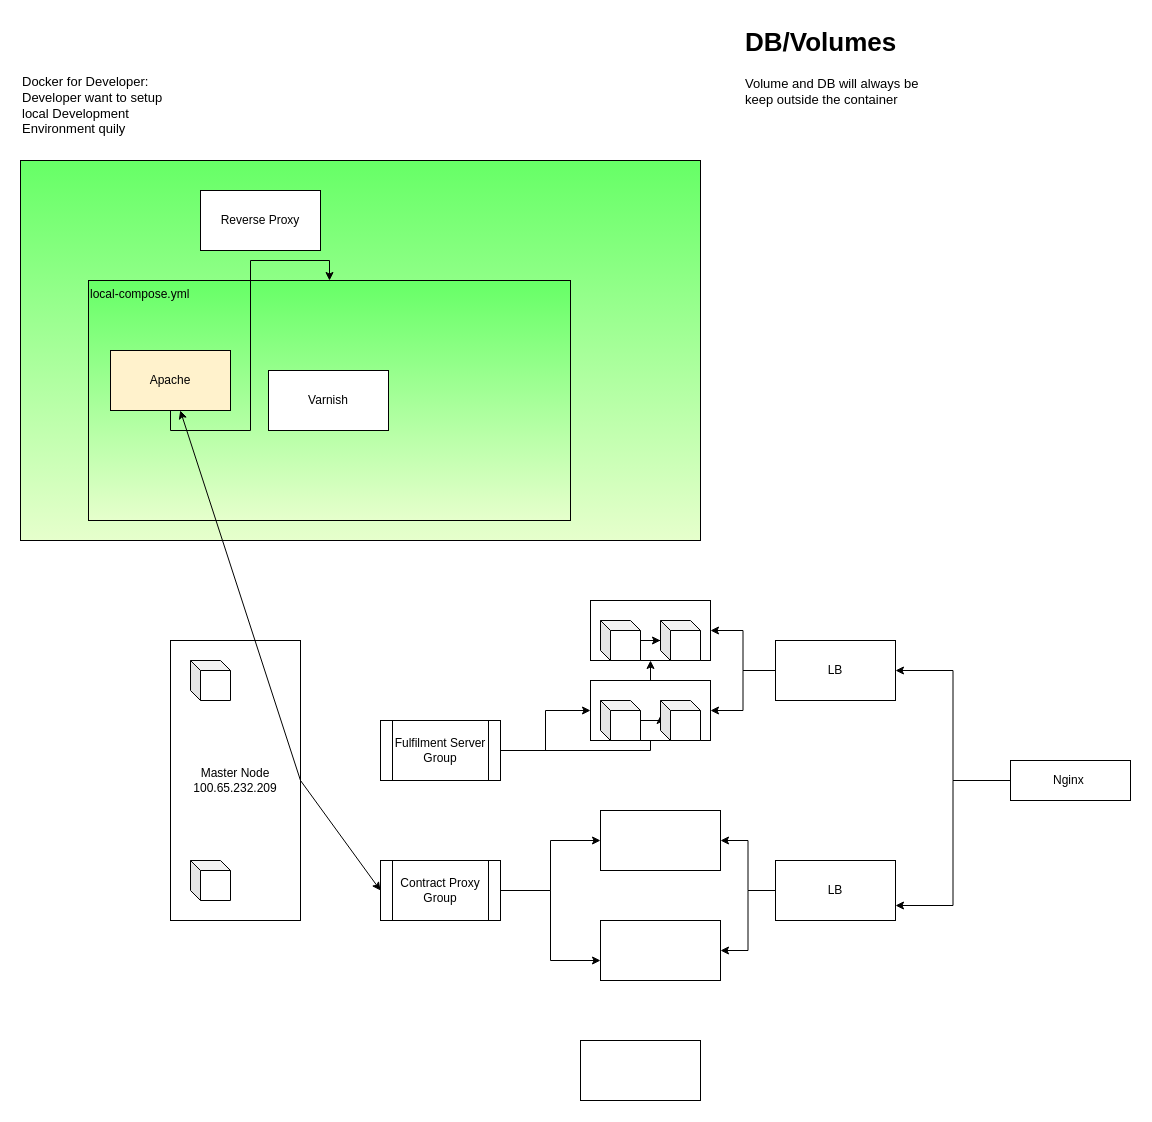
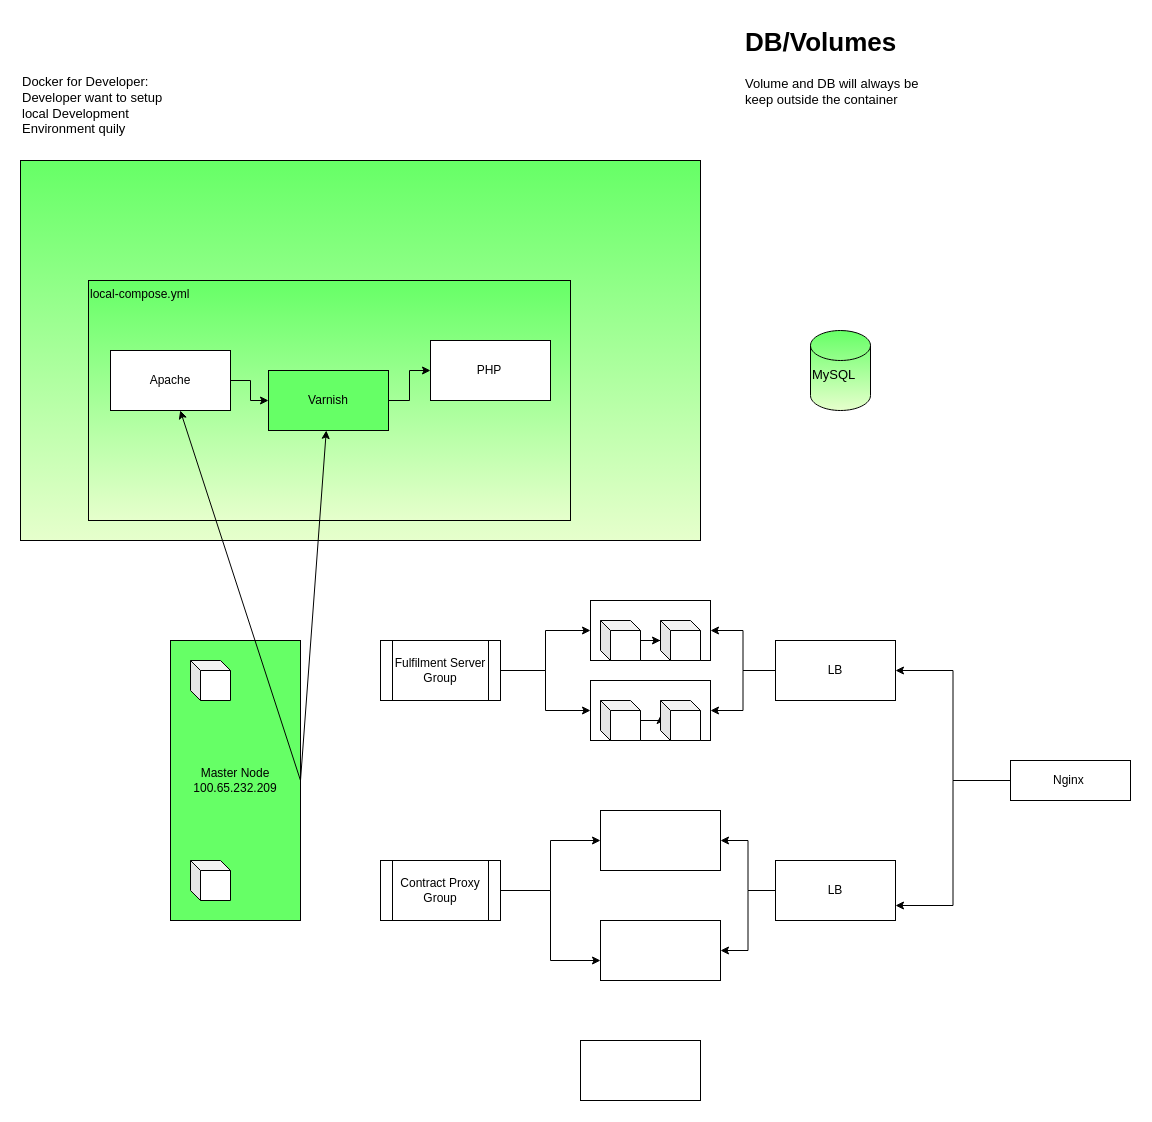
  <mxCell id="0" />
  <mxCell id="1" parent="0" />
  <mxCell id="2" value="" style="rounded=0;whiteSpace=wrap;html=1;fontSize=13;fillColor=#66FF66;gradientColor=#E6FFCC;align=left;verticalAlign=top;" parent="1" vertex="1"><mxGeometry x="20" y="160" width="680" height="380" as="geometry" /></mxCell>
  <mxCell id="3" value="local-compose.yml" style="rounded=0;whiteSpace=wrap;html=1;gradientColor=#E6FFCC;fillColor=#66FF66;verticalAlign=top;align=left;" parent="1" vertex="1"><mxGeometry x="88" y="280" width="482" height="240" as="geometry" /></mxCell>
- <mxCell id="5" value="" style="edgeStyle=orthogonalEdgeStyle;rounded=0;orthogonalLoop=1;jettySize=auto;html=1;fontSize=13;" parent="1" source="6" target="3" edge="1"><mxGeometry relative="1" as="geometry" /></mxCell>
- <mxCell id="6" value="Apache" style="rounded=0;whiteSpace=wrap;html=1;fillColor=#fff2cc;" parent="1" vertex="1"><mxGeometry x="110" y="350" width="120" height="60" as="geometry" /></mxCell>
+ <mxCell id="4" value="" style="edgeStyle=orthogonalEdgeStyle;rounded=0;orthogonalLoop=1;jettySize=auto;html=1;" parent="1" source="10" target="7" edge="1"><mxGeometry relative="1" as="geometry" /></mxCell>
+ <mxCell id="5" value="" style="edgeStyle=orthogonalEdgeStyle;rounded=0;orthogonalLoop=1;jettySize=auto;html=1;fontSize=13;" parent="1" source="6" target="10" edge="1"><mxGeometry relative="1" as="geometry" /></mxCell>
+ <mxCell id="6" value="Apache" style="rounded=0;whiteSpace=wrap;html=1;" parent="1" vertex="1"><mxGeometry x="110" y="350" width="120" height="60" as="geometry" /></mxCell>
+ <mxCell id="7" value="PHP&lt;span style=&quot;white-space: pre&quot;&gt;&#09;&lt;/span&gt;" style="rounded=0;whiteSpace=wrap;html=1;" parent="1" vertex="1"><mxGeometry x="430" y="340" width="120" height="60" as="geometry" /></mxCell>
  <mxCell id="8" value="Docker for Developer: Developer want to setup local Development Environment quily" style="text;html=1;strokeColor=none;fillColor=none;align=left;verticalAlign=middle;whiteSpace=wrap;rounded=0;fontSize=13;" parent="1" vertex="1"><mxGeometry x="20" y="70" width="170" height="70" as="geometry" /></mxCell>
- <mxCell id="9" value="Reverse Proxy" style="rounded=0;whiteSpace=wrap;html=1;" parent="1" vertex="1"><mxGeometry x="200" y="190" width="120" height="60" as="geometry" /></mxCell>
- <mxCell id="10" value="Varnish" style="rounded=0;whiteSpace=wrap;html=1;" parent="1" vertex="1"><mxGeometry x="268" y="370" width="120" height="60" as="geometry" /></mxCell>
+ <mxCell id="10" value="Varnish" style="rounded=0;whiteSpace=wrap;html=1;fillColor=#66ff66;" parent="1" vertex="1"><mxGeometry x="268" y="370" width="120" height="60" as="geometry" /></mxCell>
+ <mxCell id="11" value="MySQL" style="shape=cylinder3;whiteSpace=wrap;html=1;boundedLbl=1;backgroundOutline=1;size=15;fontSize=13;fillColor=#66FF66;gradientColor=#E6FFCC;align=left;verticalAlign=top;" parent="1" vertex="1"><mxGeometry x="810" y="330" width="60" height="80" as="geometry" /></mxCell>
  <mxCell id="12" value="&lt;h1&gt;DB/Volumes&lt;/h1&gt;&lt;p&gt;Volume and DB will always be keep outside the container&lt;/p&gt;" style="text;html=1;strokeColor=none;fillColor=none;spacing=5;spacingTop=-20;whiteSpace=wrap;overflow=hidden;rounded=0;fontSize=13;align=left;verticalAlign=top;" parent="1" vertex="1"><mxGeometry x="740" y="20" width="190" height="120" as="geometry" /></mxCell>
  <mxCell id="13" style="edgeStyle=orthogonalEdgeStyle;rounded=0;orthogonalLoop=1;jettySize=auto;html=1;exitX=0.5;exitY=1;exitDx=0;exitDy=0;fontSize=13;" parent="1" source="8" target="8" edge="1"><mxGeometry relative="1" as="geometry" /></mxCell>
- <mxCell id="14" value="Master Node&lt;br&gt;100.65.232.209" style="rounded=0;whiteSpace=wrap;html=1;" parent="1" vertex="1"><mxGeometry x="170" y="640" width="130" height="280" as="geometry" /></mxCell>
+ <mxCell id="14" value="Master Node&lt;br&gt;100.65.232.209" style="rounded=0;whiteSpace=wrap;html=1;fillColor=#66ff66;" parent="1" vertex="1"><mxGeometry x="170" y="640" width="130" height="280" as="geometry" /></mxCell>
  <mxCell id="15" value="" style="edgeStyle=orthogonalEdgeStyle;rounded=0;orthogonalLoop=1;jettySize=auto;html=1;" parent="1" source="16" target="23" edge="1"><mxGeometry relative="1" as="geometry" /></mxCell>
  <mxCell id="16" value="Contract Proxy Group" style="shape=process;whiteSpace=wrap;html=1;backgroundOutline=1;" parent="1" vertex="1"><mxGeometry x="380" y="860" width="120" height="60" as="geometry" /></mxCell>
  <mxCell id="17" value="" style="edgeStyle=orthogonalEdgeStyle;rounded=0;orthogonalLoop=1;jettySize=auto;html=1;" parent="1" source="18" target="21" edge="1"><mxGeometry relative="1" as="geometry" /></mxCell>
- <mxCell id="18" value="Fulfilment Server Group" style="shape=process;whiteSpace=wrap;html=1;backgroundOutline=1;" parent="1" vertex="1"><mxGeometry x="380" y="720" width="120" height="60" as="geometry" /></mxCell>
+ <mxCell id="18" value="Fulfilment Server Group" style="shape=process;whiteSpace=wrap;html=1;backgroundOutline=1;" parent="1" vertex="1"><mxGeometry x="380" y="640" width="120" height="60" as="geometry" /></mxCell>
  <mxCell id="19" value="" style="edgeStyle=orthogonalEdgeStyle;rounded=0;orthogonalLoop=1;jettySize=auto;html=1;" parent="1" edge="1"><mxGeometry relative="1" as="geometry"><mxPoint x="500" y="930" as="sourcePoint" /><Array as="points"><mxPoint x="640" y="930" /></Array></mxGeometry></mxCell>
  <mxCell id="20" value="" style="edgeStyle=orthogonalEdgeStyle;rounded=0;orthogonalLoop=1;jettySize=auto;html=1;" parent="1" source="18" target="33" edge="1"><mxGeometry relative="1" as="geometry" /></mxCell>
  <mxCell id="21" value="" style="whiteSpace=wrap;html=1;" parent="1" vertex="1"><mxGeometry x="590" y="600" width="120" height="60" as="geometry" /></mxCell>
  <mxCell id="22" value="" style="edgeStyle=orthogonalEdgeStyle;rounded=0;orthogonalLoop=1;jettySize=auto;html=1;exitX=1;exitY=0.5;exitDx=0;exitDy=0;" parent="1" source="16" target="34" edge="1"><mxGeometry relative="1" as="geometry"><Array as="points"><mxPoint x="550" y="890" /><mxPoint x="550" y="960" /></Array></mxGeometry></mxCell>
  <mxCell id="23" value="" style="whiteSpace=wrap;html=1;" parent="1" vertex="1"><mxGeometry x="600" y="810" width="120" height="60" as="geometry" /></mxCell>
  <mxCell id="24" value="" style="whiteSpace=wrap;html=1;" parent="1" vertex="1"><mxGeometry x="580" y="1040" width="120" height="60" as="geometry" /></mxCell>
- <mxCell id="25" value="" style="endArrow=classic;html=1;rounded=0;entryX=0;entryY=0.5;entryDx=0;entryDy=0;exitX=1;exitY=0.5;exitDx=0;exitDy=0;" parent="1" source="14" target="16" edge="1"><mxGeometry width="50" height="50" relative="1" as="geometry"><mxPoint x="300" y="800" as="sourcePoint" /><mxPoint x="350" y="750" as="targetPoint" /></mxGeometry></mxCell>
+ <mxCell id="25" value="" style="endArrow=classic;html=1;rounded=0;exitX=1;exitY=0.5;exitDx=0;exitDy=0;" parent="1" source="14" target="10" edge="1"><mxGeometry width="50" height="50" relative="1" as="geometry"><mxPoint x="300" y="800" as="sourcePoint" /><mxPoint x="350" y="750" as="targetPoint" /></mxGeometry></mxCell>
  <mxCell id="26" value="" style="endArrow=classic;html=1;rounded=0;exitX=1;exitY=0.5;exitDx=0;exitDy=0;" parent="1" source="14" target="6" edge="1"><mxGeometry width="50" height="50" relative="1" as="geometry"><mxPoint x="560" y="770" as="sourcePoint" /><mxPoint x="610" y="720" as="targetPoint" /></mxGeometry></mxCell>
  <mxCell id="27" style="edgeStyle=orthogonalEdgeStyle;rounded=0;orthogonalLoop=1;jettySize=auto;html=1;entryX=1;entryY=0.75;entryDx=0;entryDy=0;" parent="1" source="29" target="37" edge="1"><mxGeometry relative="1" as="geometry" /></mxCell>
  <mxCell id="28" style="edgeStyle=orthogonalEdgeStyle;rounded=0;orthogonalLoop=1;jettySize=auto;html=1;entryX=1;entryY=0.5;entryDx=0;entryDy=0;" parent="1" source="29" target="32" edge="1"><mxGeometry relative="1" as="geometry" /></mxCell>
  <mxCell id="29" value="Nginx&amp;nbsp;" style="rounded=0;whiteSpace=wrap;html=1;" parent="1" vertex="1"><mxGeometry x="1010" y="760" width="120" height="40" as="geometry" /></mxCell>
  <mxCell id="30" style="edgeStyle=orthogonalEdgeStyle;rounded=0;orthogonalLoop=1;jettySize=auto;html=1;entryX=1;entryY=0.5;entryDx=0;entryDy=0;" parent="1" source="32" target="21" edge="1"><mxGeometry relative="1" as="geometry" /></mxCell>
  <mxCell id="31" style="edgeStyle=orthogonalEdgeStyle;rounded=0;orthogonalLoop=1;jettySize=auto;html=1;entryX=1;entryY=0.5;entryDx=0;entryDy=0;" parent="1" source="32" target="33" edge="1"><mxGeometry relative="1" as="geometry" /></mxCell>
  <mxCell id="32" value="LB" style="rounded=0;whiteSpace=wrap;html=1;" parent="1" vertex="1"><mxGeometry x="775" y="640" width="120" height="60" as="geometry" /></mxCell>
  <mxCell id="33" value="" style="whiteSpace=wrap;html=1;" parent="1" vertex="1"><mxGeometry x="590" y="680" width="120" height="60" as="geometry" /></mxCell>
  <mxCell id="34" value="" style="whiteSpace=wrap;html=1;" parent="1" vertex="1"><mxGeometry x="600" y="920" width="120" height="60" as="geometry" /></mxCell>
  <mxCell id="35" style="edgeStyle=orthogonalEdgeStyle;rounded=0;orthogonalLoop=1;jettySize=auto;html=1;entryX=1;entryY=0.5;entryDx=0;entryDy=0;" parent="1" source="37" target="23" edge="1"><mxGeometry relative="1" as="geometry" /></mxCell>
  <mxCell id="36" style="edgeStyle=orthogonalEdgeStyle;rounded=0;orthogonalLoop=1;jettySize=auto;html=1;entryX=1;entryY=0.5;entryDx=0;entryDy=0;" parent="1" source="37" target="34" edge="1"><mxGeometry relative="1" as="geometry" /></mxCell>
  <mxCell id="37" value="LB" style="rounded=0;whiteSpace=wrap;html=1;" parent="1" vertex="1"><mxGeometry x="775" y="860" width="120" height="60" as="geometry" /></mxCell>
  <mxCell id="38" value="" style="edgeStyle=orthogonalEdgeStyle;rounded=0;orthogonalLoop=1;jettySize=auto;html=1;" parent="1" source="39" target="40" edge="1"><mxGeometry relative="1" as="geometry" /></mxCell>
  <mxCell id="39" value="" style="shape=cube;whiteSpace=wrap;html=1;boundedLbl=1;backgroundOutline=1;darkOpacity=0.05;darkOpacity2=0.1;size=10;" parent="1" vertex="1"><mxGeometry x="600" y="620" width="40" height="40" as="geometry" /></mxCell>
  <mxCell id="40" value="" style="shape=cube;whiteSpace=wrap;html=1;boundedLbl=1;backgroundOutline=1;darkOpacity=0.05;darkOpacity2=0.1;size=10;" parent="1" vertex="1"><mxGeometry x="660" y="620" width="40" height="40" as="geometry" /></mxCell>
  <mxCell id="41" style="edgeStyle=orthogonalEdgeStyle;rounded=0;orthogonalLoop=1;jettySize=auto;html=1;entryX=0;entryY=0;entryDx=0;entryDy=15;entryPerimeter=0;" parent="1" source="42" target="43" edge="1"><mxGeometry relative="1" as="geometry" /></mxCell>
  <mxCell id="42" value="" style="shape=cube;whiteSpace=wrap;html=1;boundedLbl=1;backgroundOutline=1;darkOpacity=0.05;darkOpacity2=0.1;size=10;" parent="1" vertex="1"><mxGeometry x="600" y="700" width="40" height="40" as="geometry" /></mxCell>
  <mxCell id="43" value="" style="shape=cube;whiteSpace=wrap;html=1;boundedLbl=1;backgroundOutline=1;darkOpacity=0.05;darkOpacity2=0.1;size=10;" parent="1" vertex="1"><mxGeometry x="660" y="700" width="40" height="40" as="geometry" /></mxCell>
  <mxCell id="44" value="" style="shape=cube;whiteSpace=wrap;html=1;boundedLbl=1;backgroundOutline=1;darkOpacity=0.05;darkOpacity2=0.1;size=10;" parent="1" vertex="1"><mxGeometry x="190" y="660" width="40" height="40" as="geometry" /></mxCell>
  <mxCell id="45" value="" style="shape=cube;whiteSpace=wrap;html=1;boundedLbl=1;backgroundOutline=1;darkOpacity=0.05;darkOpacity2=0.1;size=10;" parent="1" vertex="1"><mxGeometry x="190" y="860" width="40" height="40" as="geometry" /></mxCell>
